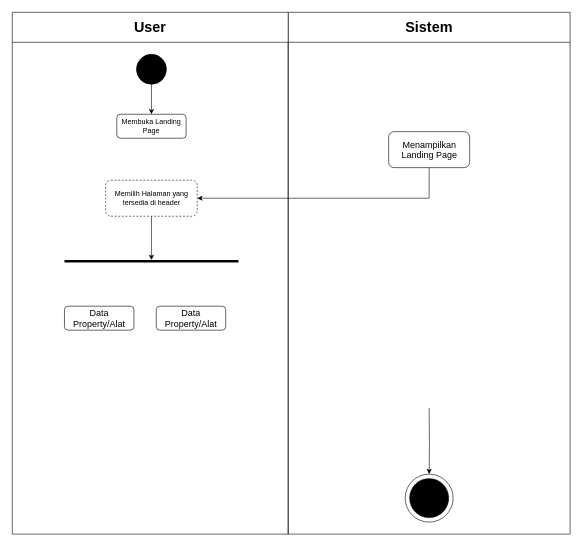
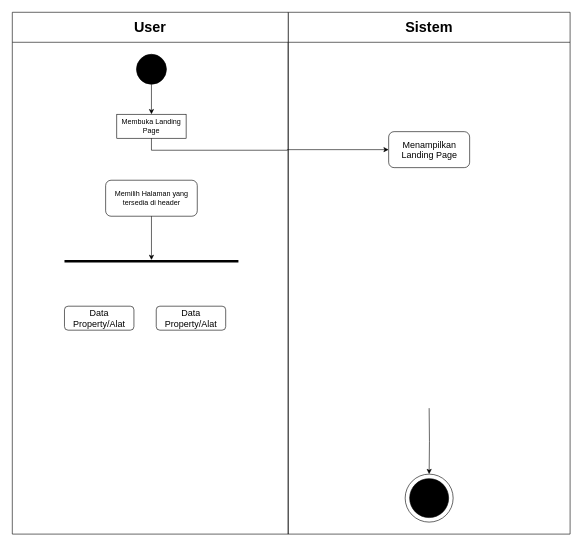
  <mxCell id="0" />
  <mxCell id="1" parent="0" />
  <mxCell id="2" value="&lt;font style=&quot;font-size: 24px;&quot;&gt;Sistem&lt;/font&gt;" style="swimlane;whiteSpace=wrap;html=1;startSize=50;" vertex="1" parent="1"><mxGeometry x="480" y="20" width="470" height="870" as="geometry" /></mxCell>
  <mxCell id="3" value="&lt;span style=&quot;font-size: 15px;&quot;&gt;Menampilkan Landing Page&lt;br&gt;&lt;/span&gt;" style="rounded=1;whiteSpace=wrap;html=1;" vertex="1" parent="2"><mxGeometry x="167.51" y="199" width="135" height="60" as="geometry" /></mxCell>
  <mxCell id="4" value="" style="ellipse;whiteSpace=wrap;html=1;aspect=fixed;" vertex="1" parent="2"><mxGeometry x="194.999" y="770" width="80" height="80" as="geometry" /></mxCell>
  <mxCell id="5" value="" style="ellipse;whiteSpace=wrap;html=1;aspect=fixed;fillColor=#000000;" vertex="1" parent="2"><mxGeometry x="202.5" y="777.5" width="65" height="65" as="geometry" /></mxCell>
  <mxCell id="6" style="edgeStyle=orthogonalEdgeStyle;rounded=0;orthogonalLoop=1;jettySize=auto;html=1;exitX=0.5;exitY=1;exitDx=0;exitDy=0;entryX=0.5;entryY=0;entryDx=0;entryDy=0;" edge="1" parent="2" target="4"><mxGeometry relative="1" as="geometry"><mxPoint x="235" y="660" as="sourcePoint" /></mxGeometry></mxCell>
  <mxCell id="7" value="&lt;font style=&quot;font-size: 24px;&quot;&gt;User&lt;/font&gt;" style="swimlane;whiteSpace=wrap;html=1;startSize=50;" vertex="1" parent="1"><mxGeometry x="20" y="20" width="460" height="870" as="geometry" /></mxCell>
  <mxCell id="8" style="edgeStyle=orthogonalEdgeStyle;rounded=0;orthogonalLoop=1;jettySize=auto;html=1;exitX=0.5;exitY=1;exitDx=0;exitDy=0;entryX=0.5;entryY=0;entryDx=0;entryDy=0;" edge="1" parent="7" source="9" target="10"><mxGeometry relative="1" as="geometry" /></mxCell>
  <mxCell id="9" value="" style="ellipse;whiteSpace=wrap;html=1;aspect=fixed;fillColor=#000000;" vertex="1" parent="7"><mxGeometry x="207" y="70" width="50" height="50" as="geometry" /></mxCell>
- <mxCell id="10" value="Membuka Landing Page" style="rounded=1;whiteSpace=wrap;html=1;" vertex="1" parent="7"><mxGeometry x="174.22" y="170" width="115.57" height="40" as="geometry" /></mxCell>
- <mxCell id="11" value="Memilih Halaman yang tersedia di header" style="rounded=1;whiteSpace=wrap;html=1;dashed=1;" vertex="1" parent="7"><mxGeometry x="155.62" y="280" width="152.78" height="60" as="geometry" /></mxCell>
+ <mxCell id="10" value="Membuka Landing Page" style="whiteSpace=wrap;html=1;rounded=0;" vertex="1" parent="7"><mxGeometry x="174.22" y="170" width="115.57" height="40" as="geometry" /></mxCell>
+ <mxCell id="11" value="Memilih Halaman yang tersedia di header" style="rounded=1;whiteSpace=wrap;html=1;" vertex="1" parent="7"><mxGeometry x="155.62" y="280" width="152.78" height="60" as="geometry" /></mxCell>
  <mxCell id="12" value="&lt;span style=&quot;font-size: 15px;&quot;&gt;Data Property/Alat&lt;/span&gt;" style="rounded=1;whiteSpace=wrap;html=1;" vertex="1" parent="7"><mxGeometry x="240" y="490" width="115.78" height="40" as="geometry" /></mxCell>
- <mxCell id="14" style="edgeStyle=orthogonalEdgeStyle;rounded=0;orthogonalLoop=1;jettySize=auto;html=1;exitX=0.5;exitY=1;exitDx=0;exitDy=0;entryX=1;entryY=0.5;entryDx=0;entryDy=0;" edge="1" parent="1" source="3" target="11"><mxGeometry relative="1" as="geometry" /></mxCell>
+ <mxCell id="13" style="edgeStyle=orthogonalEdgeStyle;rounded=0;orthogonalLoop=1;jettySize=auto;html=1;exitX=0.5;exitY=1;exitDx=0;exitDy=0;entryX=0;entryY=0.5;entryDx=0;entryDy=0;" edge="1" parent="1" source="10" target="3"><mxGeometry relative="1" as="geometry" /></mxCell>
  <mxCell id="15" value="" style="line;strokeWidth=4;html=1;perimeter=backbonePerimeter;points=[];outlineConnect=0;" vertex="1" parent="1"><mxGeometry x="107" y="430" width="290" height="10" as="geometry" /></mxCell>
  <mxCell id="16" style="edgeStyle=orthogonalEdgeStyle;rounded=0;orthogonalLoop=1;jettySize=auto;html=1;" edge="1" parent="1" source="11" target="15"><mxGeometry relative="1" as="geometry" /></mxCell>
  <mxCell id="17" value="&lt;span style=&quot;font-size: 15px;&quot;&gt;Data Property/Alat&lt;/span&gt;" style="rounded=1;whiteSpace=wrap;html=1;" vertex="1" parent="1"><mxGeometry x="107" y="510" width="115.78" height="40" as="geometry" /></mxCell>
